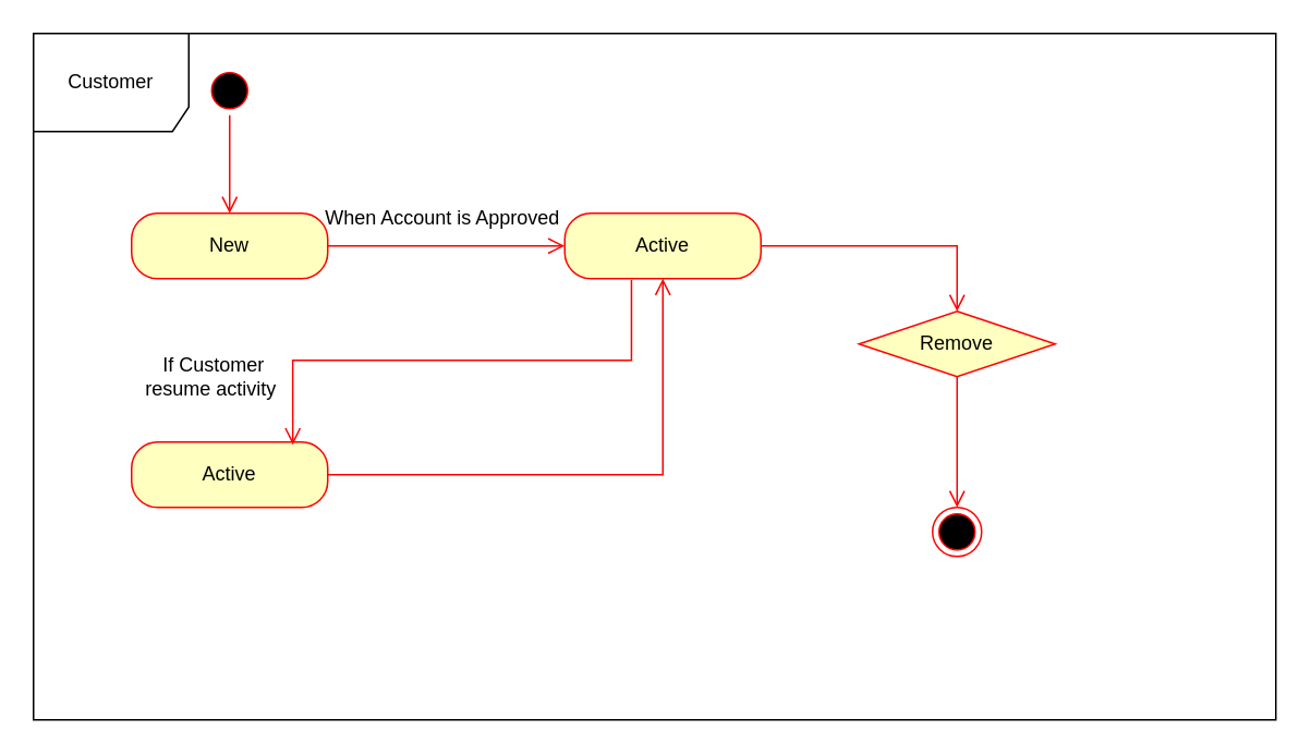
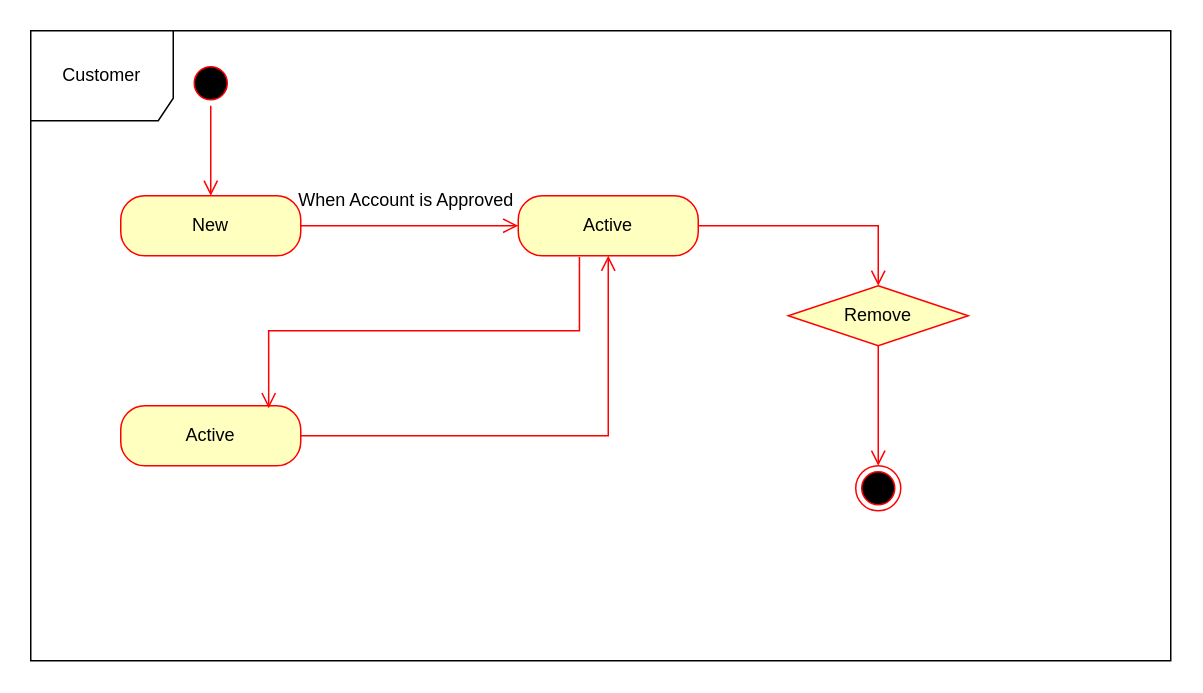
  <mxCell id="0" />
  <mxCell id="1" parent="0" />
  <mxCell id="2" value="Customer" style="shape=umlFrame;whiteSpace=wrap;html=1;pointerEvents=0;width=95;height=60;" parent="1" vertex="1"><mxGeometry x="20" y="20" width="760" height="420" as="geometry" /></mxCell>
  <mxCell id="3" value="" style="ellipse;html=1;shape=startState;fillColor=#000000;strokeColor=#ff0000;" parent="1" vertex="1"><mxGeometry x="125" y="40" width="30" height="30" as="geometry" /></mxCell>
  <mxCell id="4" value="" style="edgeStyle=orthogonalEdgeStyle;html=1;verticalAlign=bottom;endArrow=open;endSize=8;strokeColor=#ff0000;rounded=0;" parent="1" source="3" edge="1"><mxGeometry relative="1" as="geometry"><mxPoint x="140" y="130" as="targetPoint" /></mxGeometry></mxCell>
  <mxCell id="5" value="New" style="rounded=1;whiteSpace=wrap;html=1;arcSize=40;fontColor=#000000;fillColor=#ffffc0;strokeColor=#ff0000;" parent="1" vertex="1"><mxGeometry x="80" y="130" width="120" height="40" as="geometry" /></mxCell>
  <mxCell id="6" value="" style="edgeStyle=orthogonalEdgeStyle;html=1;verticalAlign=bottom;endArrow=open;endSize=8;strokeColor=#ff0000;rounded=0;exitX=1;exitY=0.5;exitDx=0;exitDy=0;" parent="1" source="7" target="8" edge="1"><mxGeometry relative="1" as="geometry"><mxPoint x="205" y="408" as="targetPoint" /><mxPoint x="419" y="310" as="sourcePoint" /></mxGeometry></mxCell>
  <mxCell id="7" value="Active" style="rounded=1;whiteSpace=wrap;html=1;arcSize=40;fontColor=#000000;fillColor=#ffffc0;strokeColor=#ff0000;" parent="1" vertex="1"><mxGeometry x="80" y="270" width="120" height="40" as="geometry" /></mxCell>
  <mxCell id="8" value="Active" style="rounded=1;whiteSpace=wrap;html=1;arcSize=40;fontColor=#000000;fillColor=#ffffc0;strokeColor=#ff0000;" parent="1" vertex="1"><mxGeometry x="345" y="130" width="120" height="40" as="geometry" /></mxCell>
  <mxCell id="9" value="" style="edgeStyle=orthogonalEdgeStyle;html=1;verticalAlign=bottom;endArrow=open;endSize=8;strokeColor=#ff0000;rounded=0;entryX=0;entryY=0.5;entryDx=0;entryDy=0;" parent="1" source="5" target="8" edge="1"><mxGeometry relative="1" as="geometry"><mxPoint x="405" y="230" as="targetPoint" /><mxPoint x="405" y="170" as="sourcePoint" /><Array as="points" /></mxGeometry></mxCell>
  <mxCell id="10" value="" style="edgeStyle=orthogonalEdgeStyle;html=1;verticalAlign=bottom;endArrow=open;endSize=8;strokeColor=#ff0000;rounded=0;exitX=0.34;exitY=1.02;exitDx=0;exitDy=0;exitPerimeter=0;entryX=0.822;entryY=0.04;entryDx=0;entryDy=0;entryPerimeter=0;" parent="1" source="8" target="7" edge="1"><mxGeometry relative="1" as="geometry"><mxPoint x="415" y="240" as="targetPoint" /><mxPoint x="415" y="180" as="sourcePoint" /></mxGeometry></mxCell>
  <mxCell id="11" value="Remove" style="rhombus;whiteSpace=wrap;html=1;arcSize=40;fontColor=#000000;fillColor=#ffffc0;strokeColor=#ff0000;" parent="1" vertex="1"><mxGeometry x="525" y="190" width="120" height="40" as="geometry" /></mxCell>
  <mxCell id="12" value="" style="edgeStyle=orthogonalEdgeStyle;html=1;verticalAlign=bottom;endArrow=open;endSize=8;strokeColor=#ff0000;rounded=0;entryX=0.5;entryY=0;entryDx=0;entryDy=0;" parent="1" source="11" edge="1"><mxGeometry relative="1" as="geometry"><mxPoint x="585" y="310" as="targetPoint" /></mxGeometry></mxCell>
  <mxCell id="13" value="" style="edgeStyle=orthogonalEdgeStyle;html=1;verticalAlign=bottom;endArrow=open;endSize=8;strokeColor=#ff0000;rounded=0;exitX=1;exitY=0.5;exitDx=0;exitDy=0;entryX=0.5;entryY=0;entryDx=0;entryDy=0;" parent="1" source="8" target="11" edge="1"><mxGeometry relative="1" as="geometry"><mxPoint x="425" y="250" as="targetPoint" /><mxPoint x="425" y="190" as="sourcePoint" /></mxGeometry></mxCell>
  <mxCell id="14" value="When Account is Approved" style="text;html=1;align=center;verticalAlign=middle;resizable=0;points=[];autosize=1;strokeColor=none;fillColor=none;" parent="1" vertex="1"><mxGeometry x="185" y="118" width="170" height="30" as="geometry" /></mxCell>
- <mxCell id="15" value="If Customer&lt;br&gt;resume activity&amp;nbsp;" style="text;html=1;align=center;verticalAlign=middle;resizable=0;points=[];autosize=1;strokeColor=none;fillColor=none;" parent="1" vertex="1"><mxGeometry x="75" y="210" width="110" height="40" as="geometry" /></mxCell>
  <mxCell id="16" value="" style="ellipse;html=1;shape=endState;fillColor=#000000;strokeColor=#ff0000;" vertex="1" parent="1"><mxGeometry x="570" y="310" width="30" height="30" as="geometry" /></mxCell>
